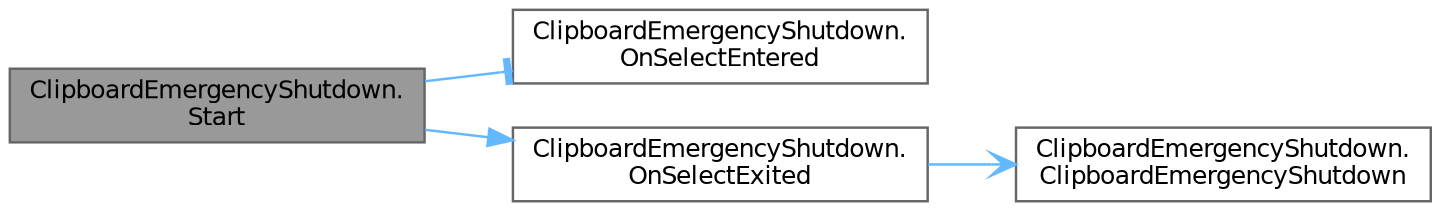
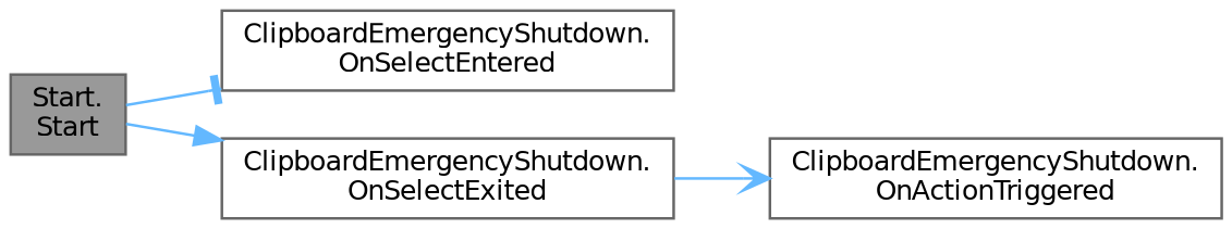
  digraph {
    rankdir=LR
    node [color=grey40 fillcolor=white fontname=Helvetica fontsize=10 shape=box style=filled]
    edge [color=steelblue1 fontname=Helvetica fontsize=10 labelfontname=Helvetica labelfontsize=10 style=solid]
-   n1 [color=gray40 fillcolor=grey60 fontcolor=black height=0.2 label="ClipboardEmergencyShutdown.\lStart" width=0.4]
+   n1 [color=gray40 fillcolor=grey60 fontcolor=black height=0.2 label="Start.\lStart" width=0.4]
    n2 [height=0.2 label="ClipboardEmergencyShutdown.\lOnSelectEntered" width=0.4]
    n3 [height=0.2 label="ClipboardEmergencyShutdown.\lOnSelectExited" width=0.4]
-   n4 [height=0.2 label="ClipboardEmergencyShutdown.\lClipboardEmergencyShutdown" width=0.4]
+   n4 [height=0.2 label="ClipboardEmergencyShutdown.\lOnActionTriggered" width=0.4]
    n1 -> n2 [arrowhead=tee]
    n1 -> n3 [arrowhead=normal]
    n3 -> n4 [arrowhead=vee]
  }
